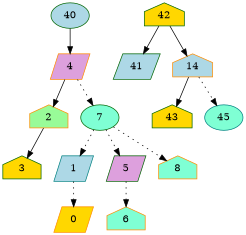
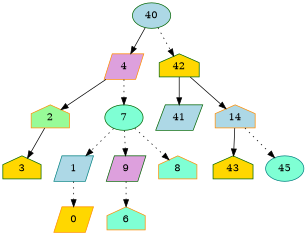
  digraph {
    node [color=darkgreen fillcolor=lightblue shape=house style=filled]
    edge [style=dotted]
    40 [shape=ellipse]
    4 [color=darkorange fillcolor=plum shape=parallelogram]
    42 [fillcolor=gold]
    2 [color=darkorange fillcolor=palegreen]
    7 [fillcolor=aquamarine shape=ellipse]
    41 [shape=parallelogram]
    n7 [color=darkorange label=14]
    3 [fillcolor=gold]
    1 [color=teal shape=parallelogram]
-   5 [fillcolor=plum shape=parallelogram]
+   5 [fillcolor=plum shape=parallelogram label=9]
    8 [color=darkorange fillcolor=aquamarine]
    43 [fillcolor=gold]
    45 [color=teal fillcolor=aquamarine shape=ellipse]
    0 [color=darkorange fillcolor=gold shape=parallelogram]
    6 [color=darkorange fillcolor=aquamarine]
    40 -> 4 [style=solid]
+   40 -> 42
    4 -> 2 [style=solid]
    4 -> 7
    42 -> 41 [style=solid]
    42 -> n7 [style=solid]
    2 -> 3 [style=solid]
    7 -> 1
    7 -> 5
    7 -> 8
    n7 -> 43 [style=solid]
    n7 -> 45
    1 -> 0
    5 -> 6
  }
